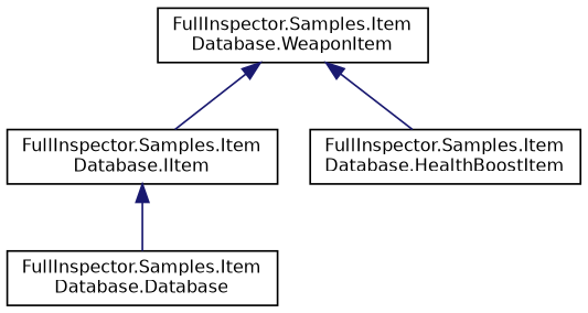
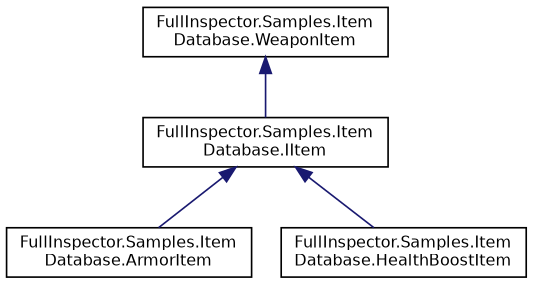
  digraph {
    rankdir=TB
    node [color=black fillcolor=white fontname=Helvetica fontsize=10 shape=record style=filled]
    edge [color=midnightblue dir=back fontname=Helvetica fontsize=10 labelfontname=Helvetica labelfontsize=10 style=solid]
    n1 [height=0.2 label="FullInspector.Samples.Item\lDatabase.IItem" width=0.4]
-   n2 [height=0.2 label="FullInspector.Samples.Item\lDatabase.Database" width=0.4]
+   n2 [height=0.2 label="FullInspector.Samples.Item\lDatabase.ArmorItem" width=0.4]
    n3 [height=0.2 label="FullInspector.Samples.Item\lDatabase.HealthBoostItem" width=0.4]
    n4 [height=0.2 label="FullInspector.Samples.Item\lDatabase.WeaponItem" width=0.4]
    n1 -> n2
-   n4 -> n3
+   n1 -> n3
    n4 -> n1
  }
